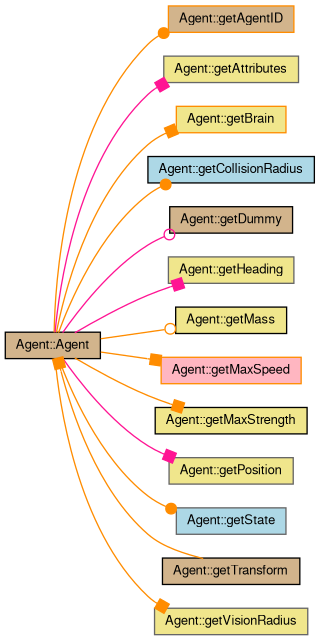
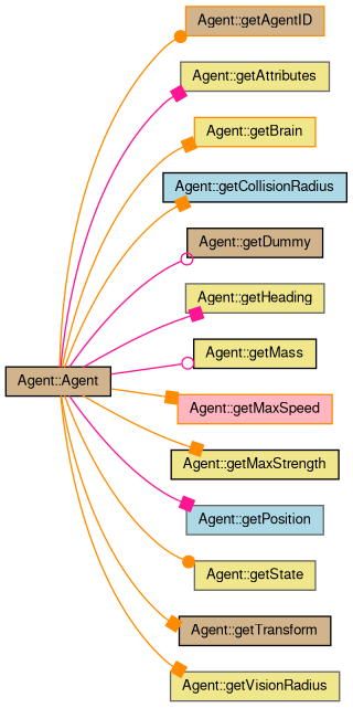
  digraph {
    rankdir=LR
    node [color=black fillcolor=khaki fontname=FreeSans fontsize=10 shape=record style=filled]
    edge [arrowhead=box color=darkorange fontname=FreeSans fontsize=10 labelfontname=FreeSans labelfontsize=10 style=solid]
    n1 [fillcolor=tan fontcolor=black height=0.2 label="Agent::Agent" width=0.4]
    n2 [color=darkorange fillcolor=tan height=0.2 label="Agent::getAgentID" width=0.4]
    n3 [color=gray40 height=0.2 label="Agent::getAttributes" width=0.4]
    n4 [color=darkorange height=0.2 label="Agent::getBrain" width=0.4]
    n5 [fillcolor=lightblue height=0.2 label="Agent::getCollisionRadius" width=0.4]
    n6 [fillcolor=tan height=0.2 label="Agent::getDummy" width=0.4]
    n7 [color=gray40 height=0.2 label="Agent::getHeading" width=0.4]
    n8 [height=0.2 label="Agent::getMass" width=0.4]
    n9 [color=darkorange fillcolor=lightpink height=0.2 label="Agent::getMaxSpeed" width=0.4]
    n10 [height=0.2 label="Agent::getMaxStrength" width=0.4]
-   n11 [color=gray40 height=0.2 label="Agent::getPosition" width=0.4]
-   n12 [color=gray40 fillcolor=lightblue height=0.2 label="Agent::getState" width=0.4]
+   n11 [color=gray40 fillcolor=lightblue height=0.2 label="Agent::getPosition" width=0.4]
+   n12 [color=gray40 height=0.2 label="Agent::getState" width=0.4]
    n13 [fillcolor=tan height=0.2 label="Agent::getTransform" width=0.4]
    n14 [color=gray40 height=0.2 label="Agent::getVisionRadius" width=0.4]
    n1 -> n2 [arrowhead=dot]
    n1 -> n3 [color=deeppink]
    n1 -> n4
-   n1 -> n5 [arrowhead=dot]
+   n1 -> n5
    n1 -> n6 [arrowhead=odot color=deeppink]
    n1 -> n7 [color=deeppink]
-   n1 -> n8 [arrowhead=odot]
+   n1 -> n8 [arrowhead=odot color=deeppink]
    n1 -> n9
    n1 -> n10
    n1 -> n11 [color=deeppink]
    n1 -> n12 [arrowhead=dot]
-   n13 -> n1
+   n1 -> n13
    n1 -> n14
  }
